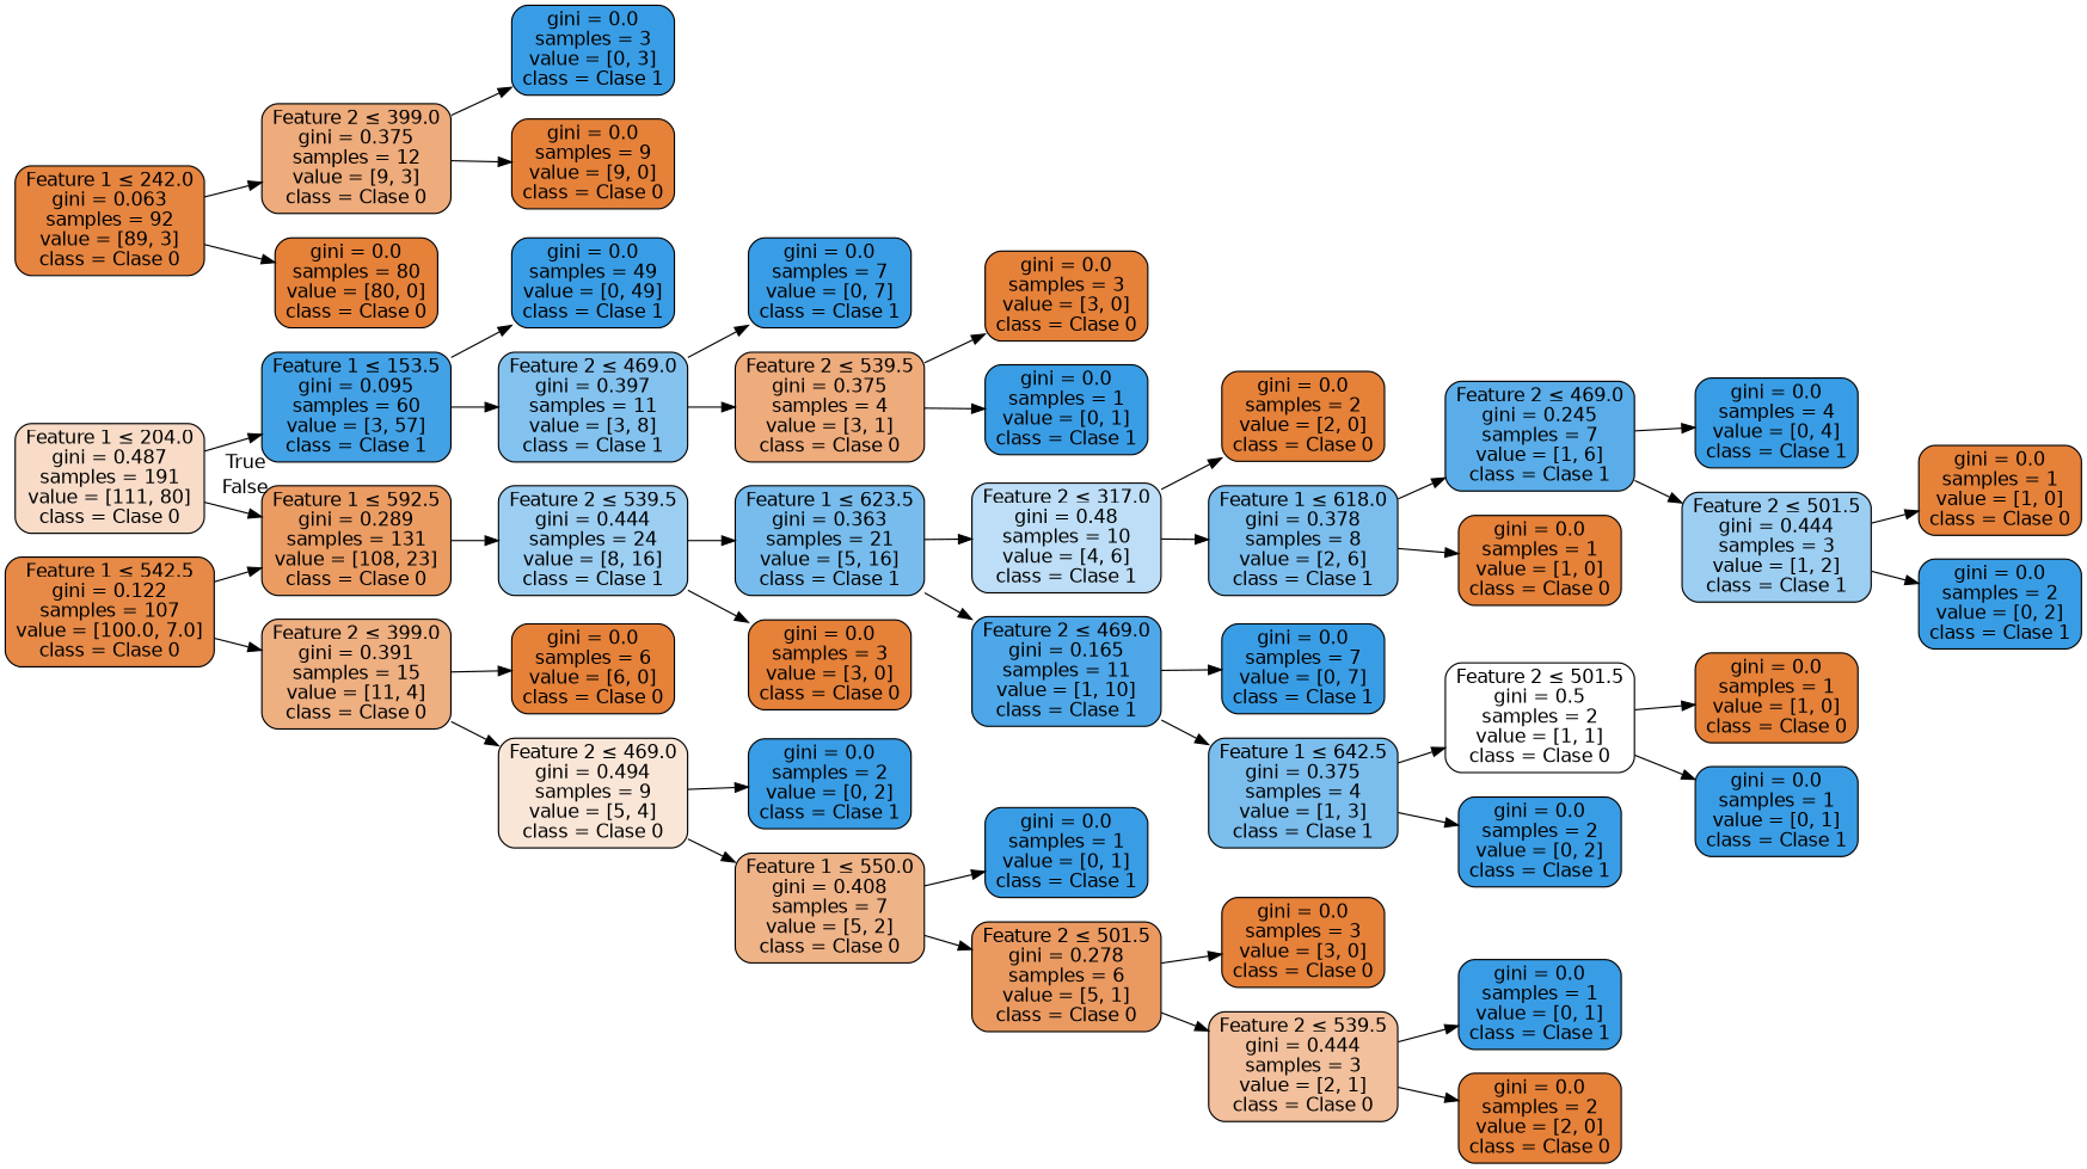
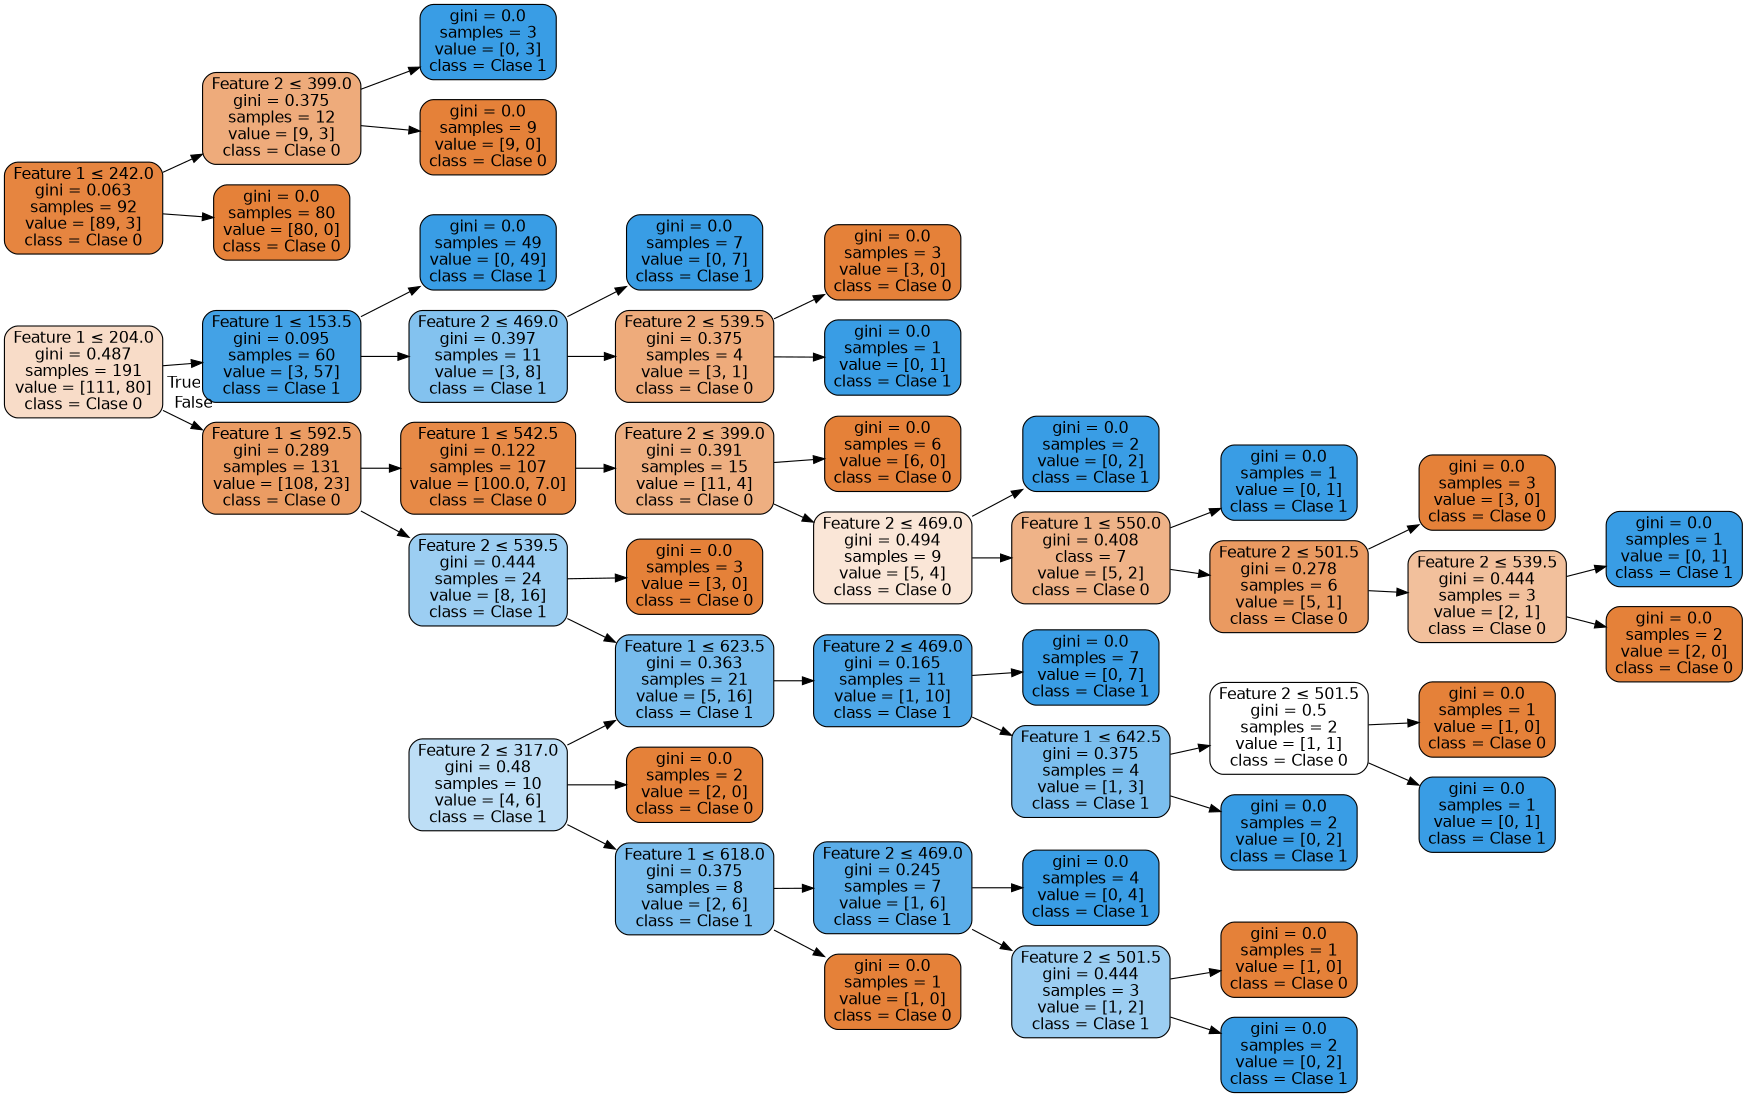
  digraph {
    rankdir=LR
    node [color=black fillcolor="#399de5" fontname=helvetica shape=box style="filled, rounded"]
    edge [fontname=helvetica]
    n1 [fillcolor="#f8dcc8" label=<Feature 1 &le; 204.0<br/>gini = 0.487<br/>samples = 191<br/>value = [111, 80]<br/>class = Clase 0>]
    n2 [fillcolor="#43a2e6" label=<Feature 1 &le; 153.5<br/>gini = 0.095<br/>samples = 60<br/>value = [3, 57]<br/>class = Clase 1>]
    n3 [fillcolor="#eb9c63" label=<Feature 1 &le; 592.5<br/>gini = 0.289<br/>samples = 131<br/>value = [108, 23]<br/>class = Clase 0>]
    n4 [label=<gini = 0.0<br/>samples = 49<br/>value = [0, 49]<br/>class = Clase 1>]
    n5 [fillcolor="#83c2ef" label=<Feature 2 &le; 469.0<br/>gini = 0.397<br/>samples = 11<br/>value = [3, 8]<br/>class = Clase 1>]
    n6 [fillcolor="#e78a47" label=<Feature 1 &le; 542.5<br/>gini = 0.122<br/>samples = 107<br/>value = [100.0, 7.0]<br/>class = Clase 0>]
    n7 [fillcolor="#9ccef2" label=<Feature 2 &le; 539.5<br/>gini = 0.444<br/>samples = 24<br/>value = [8, 16]<br/>class = Clase 1>]
    n8 [label=<gini = 0.0<br/>samples = 7<br/>value = [0, 7]<br/>class = Clase 1>]
    n9 [fillcolor="#eeab7b" label=<Feature 2 &le; 539.5<br/>gini = 0.375<br/>samples = 4<br/>value = [3, 1]<br/>class = Clase 0>]
    n10 [fillcolor="#e58139" label=<gini = 0.0<br/>samples = 3<br/>value = [3, 0]<br/>class = Clase 0>]
    n11 [label=<gini = 0.0<br/>samples = 1<br/>value = [0, 1]<br/>class = Clase 1>]
    n12 [fillcolor="#eeaf81" label=<Feature 2 &le; 399.0<br/>gini = 0.391<br/>samples = 15<br/>value = [11, 4]<br/>class = Clase 0>]
    n13 [fillcolor="#77bced" label=<Feature 1 &le; 623.5<br/>gini = 0.363<br/>samples = 21<br/>value = [5, 16]<br/>class = Clase 1>]
    n14 [fillcolor="#e58139" label=<gini = 0.0<br/>samples = 3<br/>value = [3, 0]<br/>class = Clase 0>]
    n15 [fillcolor="#e68540" label=<Feature 1 &le; 242.0<br/>gini = 0.063<br/>samples = 92<br/>value = [89, 3]<br/>class = Clase 0>]
    n16 [fillcolor="#eeab7b" label=<Feature 2 &le; 399.0<br/>gini = 0.375<br/>samples = 12<br/>value = [9, 3]<br/>class = Clase 0>]
    n17 [fillcolor="#e58139" label=<gini = 0.0<br/>samples = 80<br/>value = [80, 0]<br/>class = Clase 0>]
    n18 [fillcolor="#e58139" label=<gini = 0.0<br/>samples = 6<br/>value = [6, 0]<br/>class = Clase 0>]
    n19 [fillcolor="#fae6d7" label=<Feature 2 &le; 469.0<br/>gini = 0.494<br/>samples = 9<br/>value = [5, 4]<br/>class = Clase 0>]
    n20 [label=<gini = 0.0<br/>samples = 3<br/>value = [0, 3]<br/>class = Clase 1>]
    n21 [fillcolor="#e58139" label=<gini = 0.0<br/>samples = 9<br/>value = [9, 0]<br/>class = Clase 0>]
    n22 [label=<gini = 0.0<br/>samples = 2<br/>value = [0, 2]<br/>class = Clase 1>]
-   n23 [fillcolor="#efb388" label=<Feature 1 &le; 550.0<br/>gini = 0.408<br/>samples = 7<br/>value = [5, 2]<br/>class = Clase 0>]
+   n23 [fillcolor="#efb388" label=<Feature 1 &le; 550.0<br/>gini = 0.408<br/>class = 7<br/>value = [5, 2]<br/>class = Clase 0>]
    n24 [label=<gini = 0.0<br/>samples = 1<br/>value = [0, 1]<br/>class = Clase 1>]
    n25 [fillcolor="#ea9a61" label=<Feature 2 &le; 501.5<br/>gini = 0.278<br/>samples = 6<br/>value = [5, 1]<br/>class = Clase 0>]
    n26 [fillcolor="#e58139" label=<gini = 0.0<br/>samples = 3<br/>value = [3, 0]<br/>class = Clase 0>]
    n27 [fillcolor="#f2c09c" label=<Feature 2 &le; 539.5<br/>gini = 0.444<br/>samples = 3<br/>value = [2, 1]<br/>class = Clase 0>]
    n28 [label=<gini = 0.0<br/>samples = 1<br/>value = [0, 1]<br/>class = Clase 1>]
    n29 [fillcolor="#e58139" label=<gini = 0.0<br/>samples = 2<br/>value = [2, 0]<br/>class = Clase 0>]
    n30 [fillcolor="#bddef6" label=<Feature 2 &le; 317.0<br/>gini = 0.48<br/>samples = 10<br/>value = [4, 6]<br/>class = Clase 1>]
    n31 [fillcolor="#4da7e8" label=<Feature 2 &le; 469.0<br/>gini = 0.165<br/>samples = 11<br/>value = [1, 10]<br/>class = Clase 1>]
    n32 [fillcolor="#e58139" label=<gini = 0.0<br/>samples = 2<br/>value = [2, 0]<br/>class = Clase 0>]
-   n33 [fillcolor="#7bbeee" label=<Feature 1 &le; 618.0<br/>gini = 0.378<br/>samples = 8<br/>value = [2, 6]<br/>class = Clase 1>]
+   n33 [fillcolor="#7bbeee" label=<Feature 1 &le; 618.0<br/>gini = 0.375<br/>samples = 8<br/>value = [2, 6]<br/>class = Clase 1>]
    n34 [label=<gini = 0.0<br/>samples = 7<br/>value = [0, 7]<br/>class = Clase 1>]
    n35 [fillcolor="#7bbeee" label=<Feature 1 &le; 642.5<br/>gini = 0.375<br/>samples = 4<br/>value = [1, 3]<br/>class = Clase 1>]
    n36 [fillcolor="#5aade9" label=<Feature 2 &le; 469.0<br/>gini = 0.245<br/>samples = 7<br/>value = [1, 6]<br/>class = Clase 1>]
    n37 [fillcolor="#e58139" label=<gini = 0.0<br/>samples = 1<br/>value = [1, 0]<br/>class = Clase 0>]
    n38 [label=<gini = 0.0<br/>samples = 4<br/>value = [0, 4]<br/>class = Clase 1>]
    n39 [fillcolor="#9ccef2" label=<Feature 2 &le; 501.5<br/>gini = 0.444<br/>samples = 3<br/>value = [1, 2]<br/>class = Clase 1>]
    n40 [fillcolor="#e58139" label=<gini = 0.0<br/>samples = 1<br/>value = [1, 0]<br/>class = Clase 0>]
    n41 [label=<gini = 0.0<br/>samples = 2<br/>value = [0, 2]<br/>class = Clase 1>]
    n42 [fillcolor="#ffffff" label=<Feature 2 &le; 501.5<br/>gini = 0.5<br/>samples = 2<br/>value = [1, 1]<br/>class = Clase 0>]
    n43 [label=<gini = 0.0<br/>samples = 2<br/>value = [0, 2]<br/>class = Clase 1>]
    n44 [fillcolor="#e58139" label=<gini = 0.0<br/>samples = 1<br/>value = [1, 0]<br/>class = Clase 0>]
    n45 [label=<gini = 0.0<br/>samples = 1<br/>value = [0, 1]<br/>class = Clase 1>]
    n1 -> n2 [headlabel=True labelangle=45 labeldistance=2.5]
    n1 -> n3 [headlabel=False labelangle=-45 labeldistance=2.5]
    n2 -> n4
    n2 -> n5
-   n6 -> n3
+   n3 -> n6
    n3 -> n7
    n5 -> n8
    n5 -> n9
    n6 -> n12
    n7 -> n13
    n7 -> n14
    n9 -> n10
    n9 -> n11
    n12 -> n18
    n12 -> n19
-   n13 -> n30
+   n30 -> n13
    n13 -> n31
    n15 -> n16
    n15 -> n17
    n16 -> n20
    n16 -> n21
    n19 -> n22
    n19 -> n23
    n23 -> n24
    n23 -> n25
    n25 -> n26
    n25 -> n27
    n27 -> n28
    n27 -> n29
    n30 -> n32
    n30 -> n33
    n31 -> n34
    n31 -> n35
    n33 -> n36
    n33 -> n37
    n35 -> n42
    n35 -> n43
    n36 -> n38
    n36 -> n39
    n39 -> n40
    n39 -> n41
    n42 -> n44
    n42 -> n45
  }
